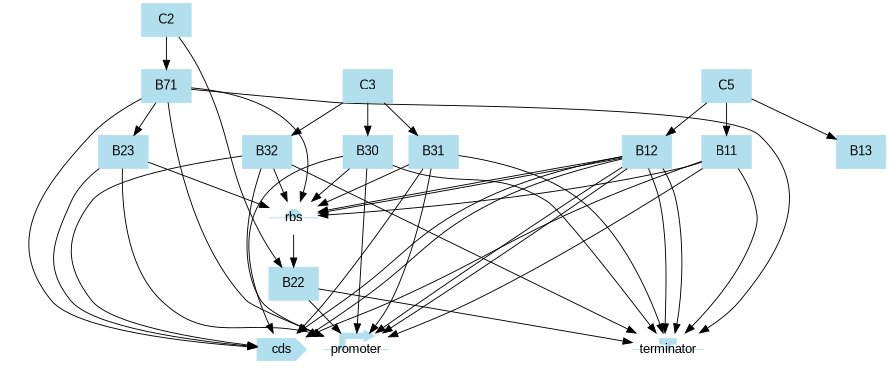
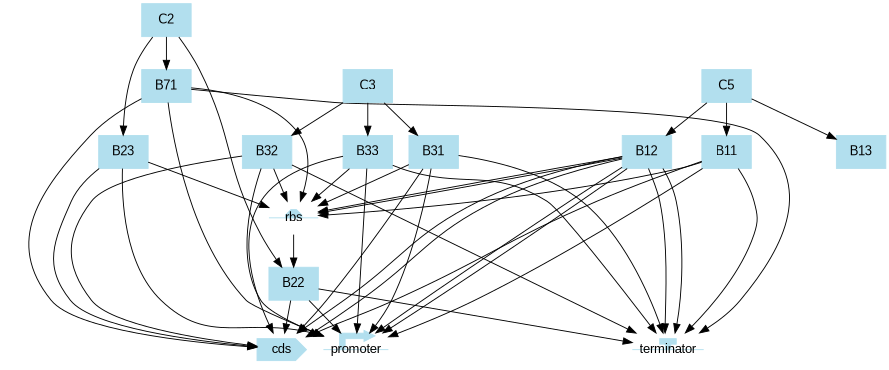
  digraph {
    node [color=lightblue2 fontname=Arial shape=box style=filled]
    n1 [label=C5]
    B11
    B12
    B13
    n5 [label=B71]
    C2
    B22
    B23
    C3
    B31
    B32
-   B33 [label=B30]
+   B33
    promoter [shape=promoter]
    rbs [shape=utr]
    cds [shape=cds]
    terminator [shape=terminator]
    n1 -> B11
    n1 -> B12
    n1 -> B13
    B11 -> promoter
    B11 -> rbs
    B11 -> cds
    B11 -> terminator
    B12 -> promoter
    B12 -> promoter
    B12 -> rbs
    B12 -> rbs
    B12 -> cds
    B12 -> cds
    B12 -> terminator
    B12 -> terminator
    n5 -> promoter
    n5 -> rbs
    n5 -> cds
    n5 -> terminator
    C2 -> n5
    C2 -> B22
-   n5 -> B23
+   C2 -> B23
    B22 -> promoter
+   B22 -> cds
    B22 -> terminator
    B23 -> promoter
    B23 -> rbs
    B23 -> cds
    C3 -> B31
    C3 -> B32
    C3 -> B33
    B31 -> promoter
    B31 -> rbs
    B31 -> cds
    B31 -> terminator
    B32 -> promoter
    B32 -> rbs
    B32 -> cds
    B32 -> terminator
    B33 -> promoter
    B33 -> rbs
    B33 -> cds
    B33 -> terminator
    rbs -> B22
  }
